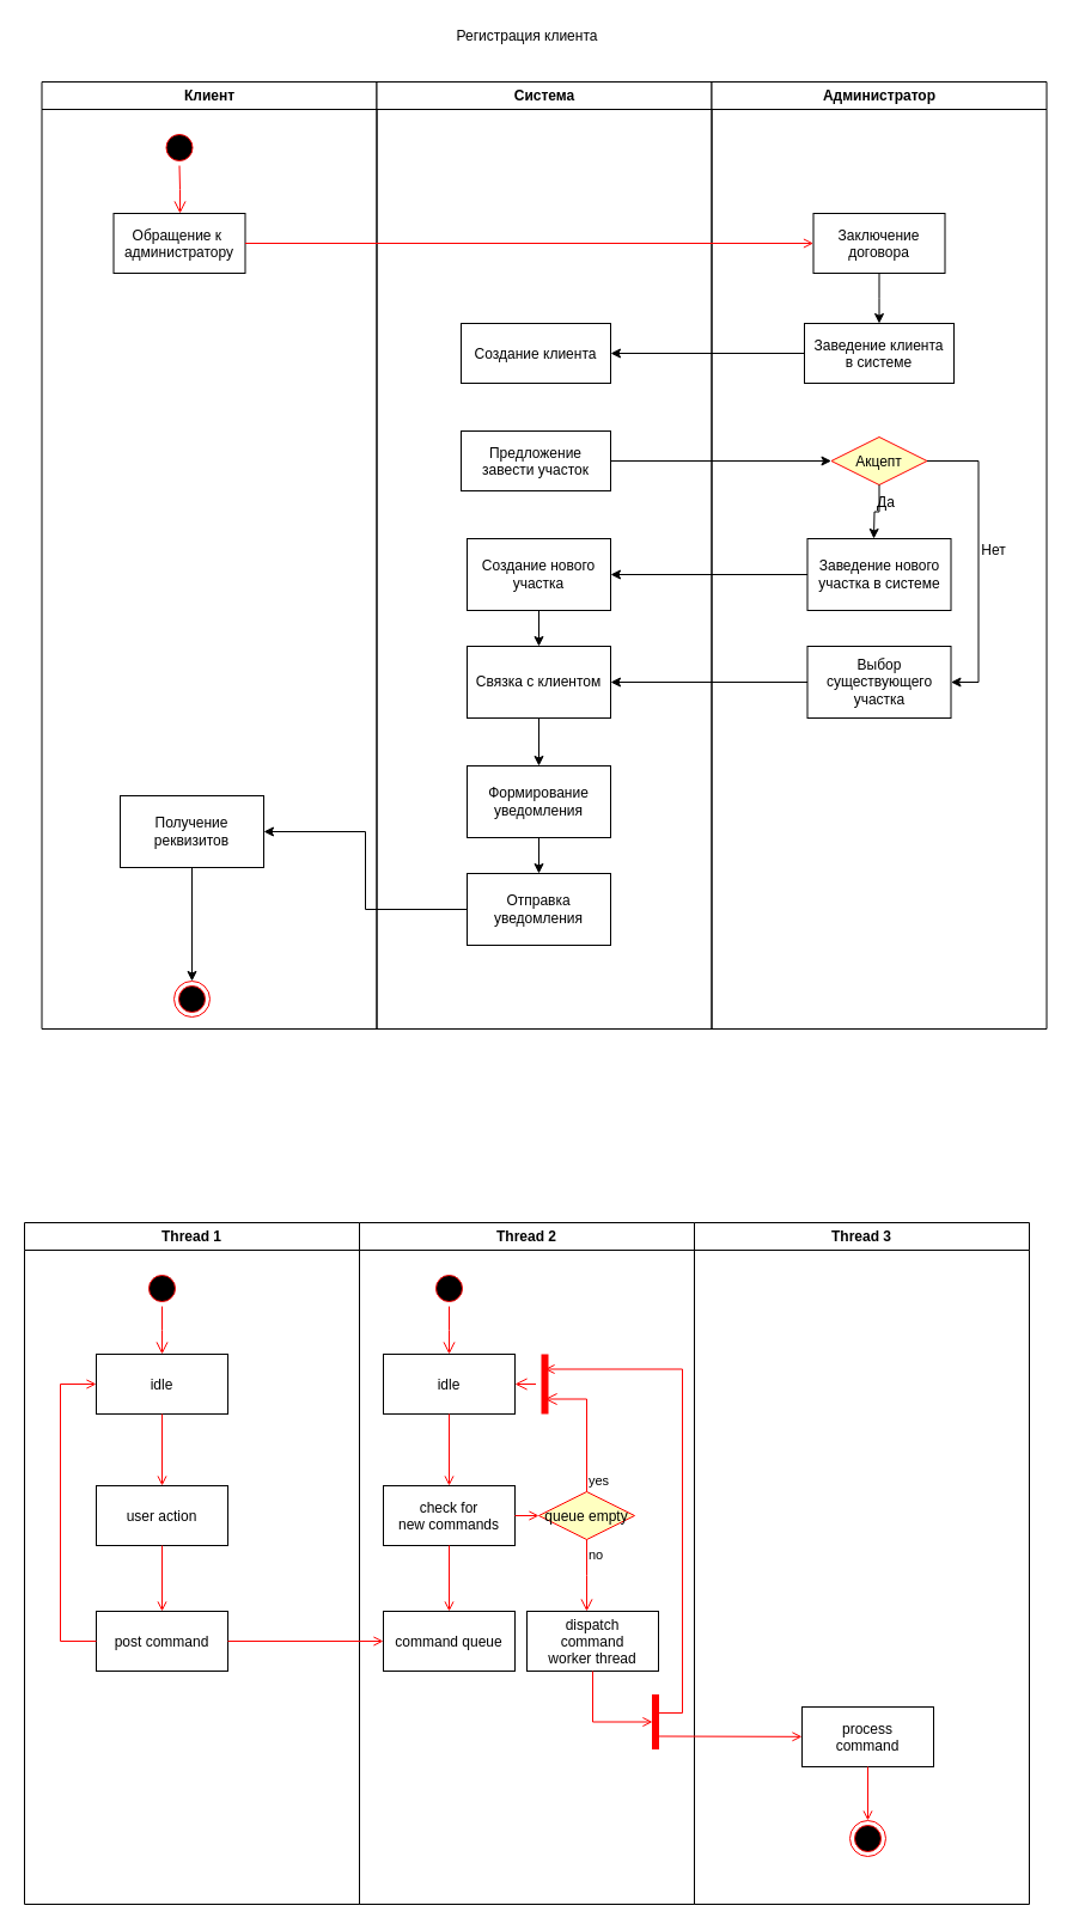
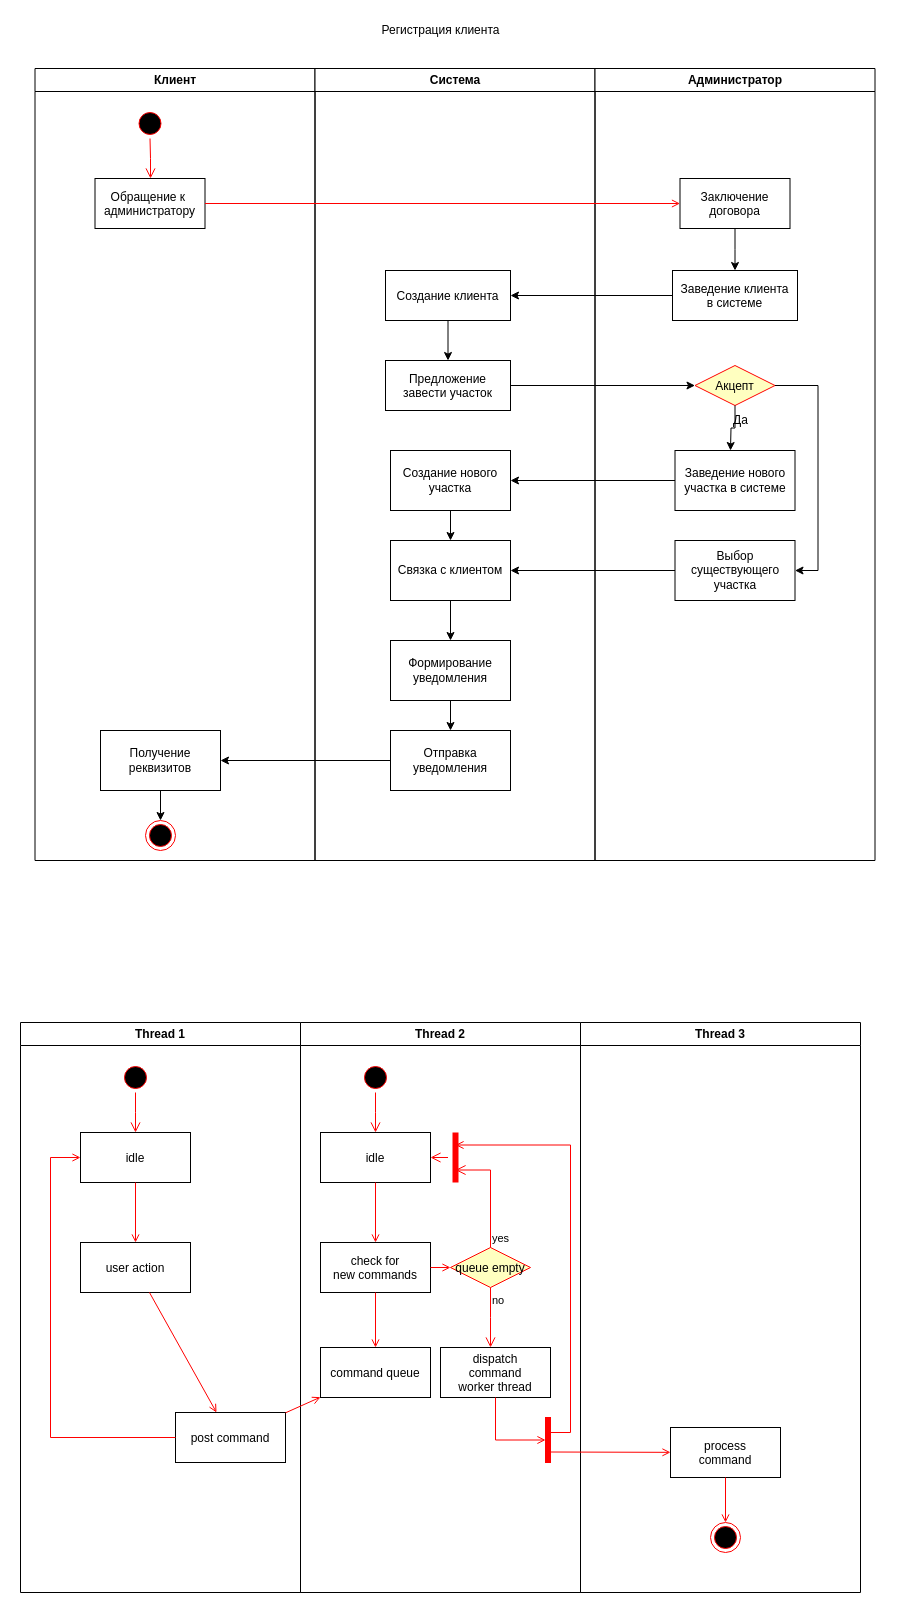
  <mxCell id="0" />
  <mxCell id="1" parent="0" />
  <mxCell id="2" value="Клиент" style="swimlane;whiteSpace=wrap" parent="1" vertex="1"><mxGeometry x="34.5" y="68" width="280" height="792" as="geometry" /></mxCell>
  <mxCell id="3" value="" style="ellipse;shape=startState;fillColor=#000000;strokeColor=#ff0000;" parent="2" vertex="1"><mxGeometry x="100" y="40" width="30" height="30" as="geometry" /></mxCell>
  <mxCell id="4" value="" style="edgeStyle=elbowEdgeStyle;elbow=horizontal;verticalAlign=bottom;endArrow=open;endSize=8;strokeColor=#FF0000;endFill=1;rounded=0" parent="2" source="3" target="5" edge="1"><mxGeometry x="100" y="40" as="geometry"><mxPoint x="115" y="110" as="targetPoint" /></mxGeometry></mxCell>
  <mxCell id="5" value="Обращение к &#10;администратору" style="" parent="2" vertex="1"><mxGeometry x="60" y="110" width="110" height="50" as="geometry" /></mxCell>
  <mxCell id="6" style="edgeStyle=orthogonalEdgeStyle;rounded=0;orthogonalLoop=1;jettySize=auto;html=1;entryX=0.5;entryY=0;entryDx=0;entryDy=0;" edge="1" parent="2" source="7" target="8"><mxGeometry relative="1" as="geometry" /></mxCell>
- <mxCell id="7" value="Получение реквизитов" style="whiteSpace=wrap;html=1;" vertex="1" parent="2"><mxGeometry x="65.5" y="597" width="120" height="60" as="geometry" /></mxCell>
+ <mxCell id="7" value="Получение реквизитов" style="whiteSpace=wrap;html=1;" vertex="1" parent="2"><mxGeometry x="65.5" y="662" width="120" height="60" as="geometry" /></mxCell>
  <mxCell id="8" value="" style="ellipse;shape=endState;fillColor=#000000;strokeColor=#ff0000" vertex="1" parent="2"><mxGeometry x="110.5" y="752" width="30" height="30" as="geometry" /></mxCell>
  <mxCell id="9" value="Система" style="swimlane;whiteSpace=wrap" parent="1" vertex="1"><mxGeometry x="314.5" y="68" width="280" height="792" as="geometry" /></mxCell>
  <mxCell id="10" value="Создание клиента" style="" vertex="1" parent="9"><mxGeometry x="70.5" y="202" width="125" height="50" as="geometry" /></mxCell>
  <mxCell id="11" value="Предложение &#10;завести участок" style="" vertex="1" parent="9"><mxGeometry x="70.5" y="292" width="125" height="50" as="geometry" /></mxCell>
+ <mxCell id="12" value="" style="edgeStyle=orthogonalEdgeStyle;rounded=0;orthogonalLoop=1;jettySize=auto;html=1;" edge="1" parent="9" source="10" target="11"><mxGeometry relative="1" as="geometry" /></mxCell>
  <mxCell id="13" value="Создание нового участка" style="rounded=0;whiteSpace=wrap;html=1;" vertex="1" parent="9"><mxGeometry x="75.5" y="382" width="120" height="60" as="geometry" /></mxCell>
  <mxCell id="14" value="Связка с клиентом" style="rounded=0;whiteSpace=wrap;html=1;" vertex="1" parent="9"><mxGeometry x="75.5" y="472" width="120" height="60" as="geometry" /></mxCell>
  <mxCell id="15" value="" style="edgeStyle=orthogonalEdgeStyle;rounded=0;orthogonalLoop=1;jettySize=auto;html=1;" edge="1" parent="9" source="13" target="14"><mxGeometry relative="1" as="geometry" /></mxCell>
  <mxCell id="16" value="Формирование уведомления" style="rounded=0;whiteSpace=wrap;html=1;" vertex="1" parent="9"><mxGeometry x="75.5" y="572" width="120" height="60" as="geometry" /></mxCell>
  <mxCell id="17" value="" style="edgeStyle=orthogonalEdgeStyle;rounded=0;orthogonalLoop=1;jettySize=auto;html=1;" edge="1" parent="9" source="14" target="16"><mxGeometry relative="1" as="geometry" /></mxCell>
  <mxCell id="18" value="Отправка уведомления" style="rounded=0;whiteSpace=wrap;html=1;" vertex="1" parent="9"><mxGeometry x="75.5" y="662" width="120" height="60" as="geometry" /></mxCell>
  <mxCell id="19" value="" style="edgeStyle=orthogonalEdgeStyle;rounded=0;orthogonalLoop=1;jettySize=auto;html=1;" edge="1" parent="9" source="16" target="18"><mxGeometry relative="1" as="geometry" /></mxCell>
  <mxCell id="20" value="Администратор" style="swimlane;whiteSpace=wrap" parent="1" vertex="1"><mxGeometry x="594.5" y="68" width="280" height="792" as="geometry" /></mxCell>
  <mxCell id="21" value="Заключение &#10;договора" style="" vertex="1" parent="20"><mxGeometry x="85" y="110" width="110" height="50" as="geometry" /></mxCell>
  <mxCell id="22" value="Заведение клиента&#10;в системе" style="" vertex="1" parent="20"><mxGeometry x="77.5" y="202" width="125" height="50" as="geometry" /></mxCell>
  <mxCell id="23" style="edgeStyle=orthogonalEdgeStyle;rounded=0;orthogonalLoop=1;jettySize=auto;html=1;entryX=1;entryY=0.5;entryDx=0;entryDy=0;" edge="1" parent="20" source="24" target="26"><mxGeometry relative="1" as="geometry"><Array as="points"><mxPoint x="223" y="317" /><mxPoint x="223" y="502" /></Array></mxGeometry></mxCell>
  <mxCell id="24" value="Акцепт" style="rhombus;fillColor=#ffffc0;strokeColor=#ff0000;" vertex="1" parent="20"><mxGeometry x="100" y="297" width="80" height="40" as="geometry" /></mxCell>
  <mxCell id="25" value="Заведение нового участка в системе" style="rounded=0;whiteSpace=wrap;html=1;" vertex="1" parent="20"><mxGeometry x="80" y="382" width="120" height="60" as="geometry" /></mxCell>
  <mxCell id="26" value="Выбор существующего участка" style="whiteSpace=wrap;html=1;" vertex="1" parent="20"><mxGeometry x="80" y="472" width="120" height="60" as="geometry" /></mxCell>
  <mxCell id="27" value="Thread 1" style="swimlane;whiteSpace=wrap" vertex="1" parent="1"><mxGeometry x="20" y="1022" width="280" height="570" as="geometry" /></mxCell>
  <mxCell id="28" value="" style="ellipse;shape=startState;fillColor=#000000;strokeColor=#ff0000;" vertex="1" parent="27"><mxGeometry x="100" y="40" width="30" height="30" as="geometry" /></mxCell>
  <mxCell id="29" value="" style="edgeStyle=elbowEdgeStyle;elbow=horizontal;verticalAlign=bottom;endArrow=open;endSize=8;strokeColor=#FF0000;endFill=1;rounded=0" edge="1" parent="27" source="28" target="30"><mxGeometry x="100" y="40" as="geometry"><mxPoint x="115" y="110" as="targetPoint" /></mxGeometry></mxCell>
  <mxCell id="30" value="idle" style="" vertex="1" parent="27"><mxGeometry x="60" y="110" width="110" height="50" as="geometry" /></mxCell>
  <mxCell id="31" value="user action" style="" vertex="1" parent="27"><mxGeometry x="60" y="220" width="110" height="50" as="geometry" /></mxCell>
  <mxCell id="32" value="" style="endArrow=open;strokeColor=#FF0000;endFill=1;rounded=0" edge="1" parent="27" source="30" target="31"><mxGeometry relative="1" as="geometry" /></mxCell>
- <mxCell id="33" value="post command" style="" vertex="1" parent="27"><mxGeometry x="60" y="325" width="110" height="50" as="geometry" /></mxCell>
+ <mxCell id="33" value="post command" style="" vertex="1" parent="27"><mxGeometry x="155" y="390" width="110" height="50" as="geometry" /></mxCell>
  <mxCell id="34" value="" style="endArrow=open;strokeColor=#FF0000;endFill=1;rounded=0" edge="1" parent="27" source="31" target="33"><mxGeometry relative="1" as="geometry" /></mxCell>
  <mxCell id="35" value="" style="edgeStyle=elbowEdgeStyle;elbow=horizontal;strokeColor=#FF0000;endArrow=open;endFill=1;rounded=0" edge="1" parent="27" source="33" target="30"><mxGeometry width="100" height="100" relative="1" as="geometry"><mxPoint x="160" y="290" as="sourcePoint" /><mxPoint x="260" y="190" as="targetPoint" /><Array as="points"><mxPoint x="30" y="250" /></Array></mxGeometry></mxCell>
  <mxCell id="36" value="Thread 2" style="swimlane;whiteSpace=wrap" vertex="1" parent="1"><mxGeometry x="300" y="1022" width="280" height="570" as="geometry" /></mxCell>
  <mxCell id="37" value="" style="ellipse;shape=startState;fillColor=#000000;strokeColor=#ff0000;" vertex="1" parent="36"><mxGeometry x="60" y="40" width="30" height="30" as="geometry" /></mxCell>
  <mxCell id="38" value="" style="edgeStyle=elbowEdgeStyle;elbow=horizontal;verticalAlign=bottom;endArrow=open;endSize=8;strokeColor=#FF0000;endFill=1;rounded=0" edge="1" parent="36" source="37" target="39"><mxGeometry x="40" y="20" as="geometry"><mxPoint x="55" y="90" as="targetPoint" /></mxGeometry></mxCell>
  <mxCell id="39" value="idle" style="" vertex="1" parent="36"><mxGeometry x="20" y="110" width="110" height="50" as="geometry" /></mxCell>
  <mxCell id="40" value="check for &#10;new commands" style="" vertex="1" parent="36"><mxGeometry x="20" y="220" width="110" height="50" as="geometry" /></mxCell>
  <mxCell id="41" value="" style="endArrow=open;strokeColor=#FF0000;endFill=1;rounded=0" edge="1" parent="36" source="39" target="40"><mxGeometry relative="1" as="geometry" /></mxCell>
  <mxCell id="42" value="command queue" style="" vertex="1" parent="36"><mxGeometry x="20" y="325" width="110" height="50" as="geometry" /></mxCell>
  <mxCell id="43" value="" style="endArrow=open;strokeColor=#FF0000;endFill=1;rounded=0" edge="1" parent="36" source="40" target="42"><mxGeometry relative="1" as="geometry" /></mxCell>
  <mxCell id="44" value="queue empty" style="rhombus;fillColor=#ffffc0;strokeColor=#ff0000;" vertex="1" parent="36"><mxGeometry x="150" y="225" width="80" height="40" as="geometry" /></mxCell>
  <mxCell id="45" value="yes" style="edgeStyle=elbowEdgeStyle;elbow=horizontal;align=left;verticalAlign=bottom;endArrow=open;endSize=8;strokeColor=#FF0000;exitX=0.5;exitY=0;endFill=1;rounded=0;entryX=0.75;entryY=0.5;entryPerimeter=0" edge="1" parent="36" source="44" target="48"><mxGeometry x="-1" relative="1" as="geometry"><mxPoint x="160" y="150" as="targetPoint" /><Array as="points"><mxPoint x="190" y="180" /></Array></mxGeometry></mxCell>
  <mxCell id="46" value="no" style="edgeStyle=elbowEdgeStyle;elbow=horizontal;align=left;verticalAlign=top;endArrow=open;endSize=8;strokeColor=#FF0000;endFill=1;rounded=0" edge="1" parent="36" source="44" target="50"><mxGeometry x="-1" relative="1" as="geometry"><mxPoint x="190" y="305" as="targetPoint" /></mxGeometry></mxCell>
  <mxCell id="47" value="" style="endArrow=open;strokeColor=#FF0000;endFill=1;rounded=0" edge="1" parent="36" source="40" target="44"><mxGeometry relative="1" as="geometry" /></mxCell>
  <mxCell id="48" value="" style="shape=line;strokeWidth=6;strokeColor=#ff0000;rotation=90" vertex="1" parent="36"><mxGeometry x="130" y="127.5" width="50" height="15" as="geometry" /></mxCell>
  <mxCell id="49" value="" style="edgeStyle=elbowEdgeStyle;elbow=horizontal;verticalAlign=bottom;endArrow=open;endSize=8;strokeColor=#FF0000;endFill=1;rounded=0" edge="1" parent="36" source="48" target="39"><mxGeometry x="130" y="90" as="geometry"><mxPoint x="230" y="140" as="targetPoint" /></mxGeometry></mxCell>
  <mxCell id="50" value="dispatch&#10;command&#10;worker thread" style="" vertex="1" parent="36"><mxGeometry x="140" y="325" width="110" height="50" as="geometry" /></mxCell>
  <mxCell id="51" value="" style="whiteSpace=wrap;strokeColor=#FF0000;fillColor=#FF0000" vertex="1" parent="36"><mxGeometry x="245" y="395" width="5" height="45" as="geometry" /></mxCell>
  <mxCell id="52" value="" style="edgeStyle=elbowEdgeStyle;elbow=horizontal;entryX=0;entryY=0.5;strokeColor=#FF0000;endArrow=open;endFill=1;rounded=0" edge="1" parent="36" source="50" target="51"><mxGeometry width="100" height="100" relative="1" as="geometry"><mxPoint x="60" y="480" as="sourcePoint" /><mxPoint x="160" y="380" as="targetPoint" /><Array as="points"><mxPoint x="195" y="400" /></Array></mxGeometry></mxCell>
  <mxCell id="53" value="Thread 3" style="swimlane;whiteSpace=wrap" vertex="1" parent="1"><mxGeometry x="580" y="1022" width="280" height="570" as="geometry" /></mxCell>
  <mxCell id="54" value="process&#10;command" style="" vertex="1" parent="53"><mxGeometry x="90" y="405" width="110" height="50" as="geometry" /></mxCell>
  <mxCell id="55" value="" style="edgeStyle=elbowEdgeStyle;elbow=horizontal;strokeColor=#FF0000;endArrow=open;endFill=1;rounded=0;entryX=0.25;entryY=0.5;entryPerimeter=0" edge="1" parent="53" target="48"><mxGeometry width="100" height="100" relative="1" as="geometry"><mxPoint x="-30" y="410" as="sourcePoint" /><mxPoint x="-120" y="120" as="targetPoint" /><Array as="points"><mxPoint x="-10" y="135" /></Array></mxGeometry></mxCell>
  <mxCell id="56" value="" style="edgeStyle=none;strokeColor=#FF0000;endArrow=open;endFill=1;rounded=0" edge="1" parent="53" target="54"><mxGeometry width="100" height="100" relative="1" as="geometry"><mxPoint x="-30" y="429.5" as="sourcePoint" /><mxPoint x="90" y="429.5" as="targetPoint" /></mxGeometry></mxCell>
  <mxCell id="57" value="" style="ellipse;shape=endState;fillColor=#000000;strokeColor=#ff0000" vertex="1" parent="53"><mxGeometry x="130" y="500" width="30" height="30" as="geometry" /></mxCell>
  <mxCell id="58" value="" style="endArrow=open;strokeColor=#FF0000;endFill=1;rounded=0" edge="1" parent="53" source="54" target="57"><mxGeometry relative="1" as="geometry" /></mxCell>
  <mxCell id="59" value="" style="endArrow=open;strokeColor=#FF0000;endFill=1;rounded=0" edge="1" parent="1" source="33" target="42"><mxGeometry relative="1" as="geometry" /></mxCell>
  <mxCell id="60" value="Регистрация клиента" style="text;html=1;align=center;verticalAlign=middle;resizable=0;points=[];autosize=1;" vertex="1" parent="1"><mxGeometry x="370" y="20" width="140" height="20" as="geometry" /></mxCell>
  <mxCell id="61" value="" style="endArrow=open;strokeColor=#FF0000;endFill=1;rounded=0;entryX=0;entryY=0.5;entryDx=0;entryDy=0;" parent="1" source="5" target="21" edge="1"><mxGeometry relative="1" as="geometry" /></mxCell>
  <mxCell id="62" style="edgeStyle=orthogonalEdgeStyle;rounded=0;orthogonalLoop=1;jettySize=auto;html=1;" edge="1" parent="1" source="21"><mxGeometry relative="1" as="geometry"><mxPoint x="734.5" y="270" as="targetPoint" /></mxGeometry></mxCell>
  <mxCell id="63" style="edgeStyle=orthogonalEdgeStyle;rounded=0;orthogonalLoop=1;jettySize=auto;html=1;" edge="1" parent="1" source="22"><mxGeometry relative="1" as="geometry"><mxPoint x="510" y="295" as="targetPoint" /></mxGeometry></mxCell>
  <mxCell id="64" style="edgeStyle=orthogonalEdgeStyle;rounded=0;orthogonalLoop=1;jettySize=auto;html=1;entryX=0;entryY=0.5;entryDx=0;entryDy=0;" edge="1" parent="1" source="11" target="24"><mxGeometry relative="1" as="geometry" /></mxCell>
  <mxCell id="65" style="edgeStyle=orthogonalEdgeStyle;rounded=0;orthogonalLoop=1;jettySize=auto;html=1;" edge="1" parent="1" source="24"><mxGeometry relative="1" as="geometry"><mxPoint x="730" y="450" as="targetPoint" /></mxGeometry></mxCell>
  <mxCell id="66" value="Да" style="text;html=1;align=center;verticalAlign=middle;resizable=0;points=[];autosize=1;" vertex="1" parent="1"><mxGeometry x="725" y="410" width="30" height="20" as="geometry" /></mxCell>
  <mxCell id="67" value="" style="edgeStyle=orthogonalEdgeStyle;rounded=0;orthogonalLoop=1;jettySize=auto;html=1;" edge="1" parent="1" source="25" target="13"><mxGeometry relative="1" as="geometry" /></mxCell>
  <mxCell id="68" style="edgeStyle=orthogonalEdgeStyle;rounded=0;orthogonalLoop=1;jettySize=auto;html=1;entryX=1;entryY=0.5;entryDx=0;entryDy=0;" edge="1" parent="1" source="18" target="7"><mxGeometry relative="1" as="geometry"><mxPoint x="180" y="760" as="targetPoint" /></mxGeometry></mxCell>
- <mxCell id="69" value="Нет" style="text;html=1;align=center;verticalAlign=middle;resizable=0;points=[];autosize=1;" vertex="1" parent="1"><mxGeometry x="810" y="450" width="40" height="20" as="geometry" /></mxCell>
  <mxCell id="70" style="edgeStyle=orthogonalEdgeStyle;rounded=0;orthogonalLoop=1;jettySize=auto;html=1;entryX=1;entryY=0.5;entryDx=0;entryDy=0;" edge="1" parent="1" source="26" target="14"><mxGeometry relative="1" as="geometry" /></mxCell>
